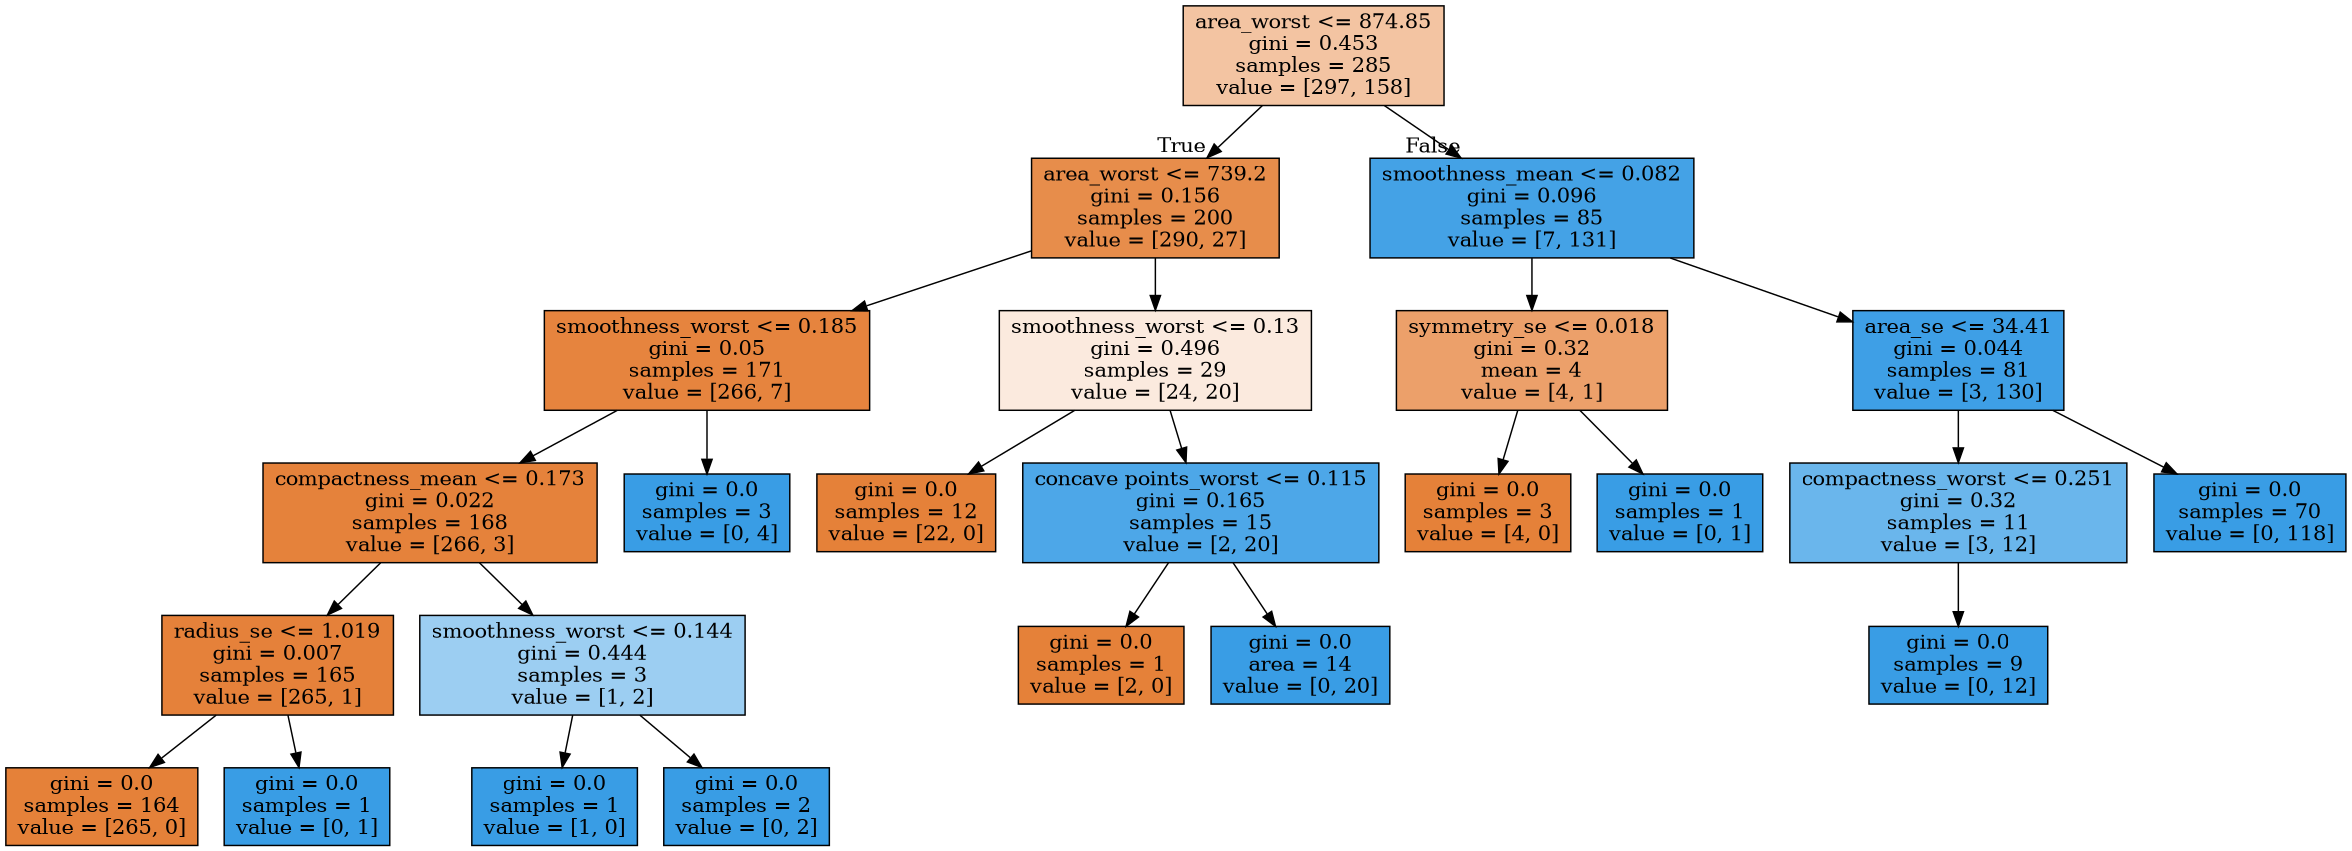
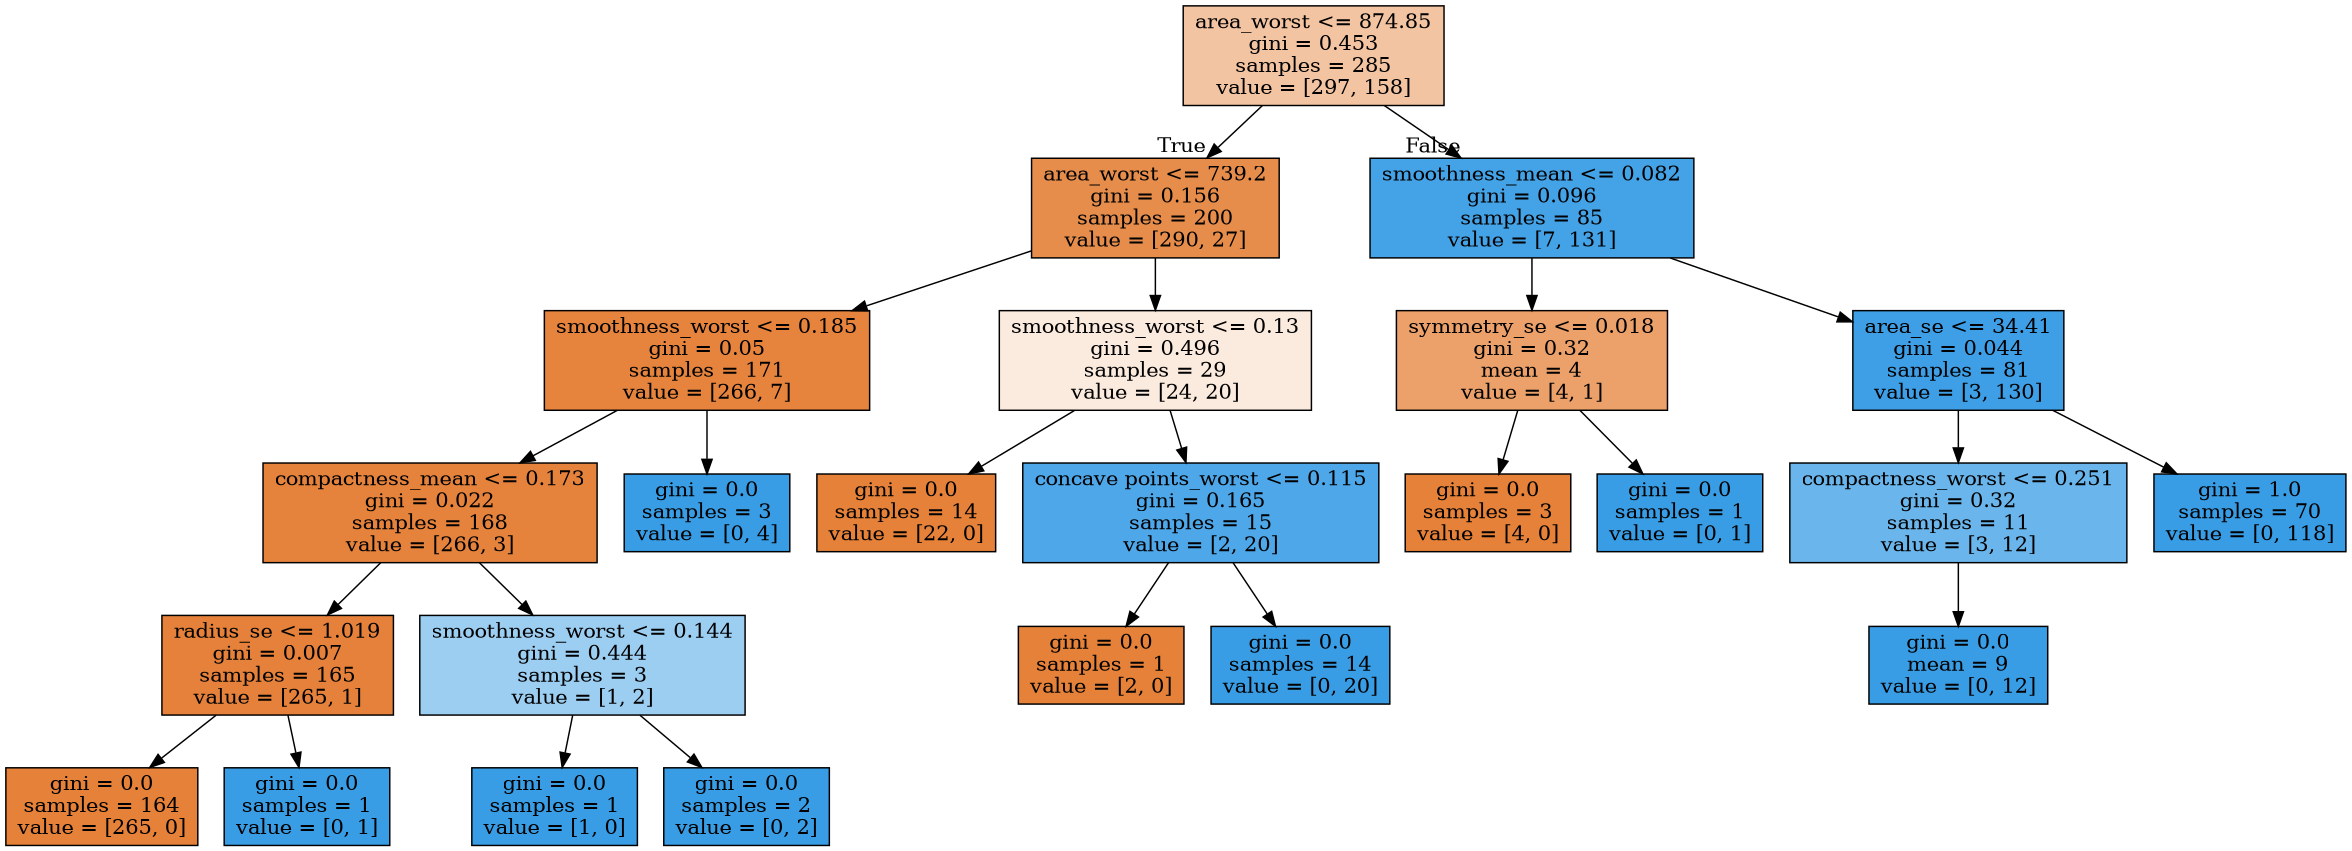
  digraph {
    node [color=black fillcolor="#399de5" shape=box style=filled]
    n1 [fillcolor="#f3c4a2" label="area_worst <= 874.85\ngini = 0.453\nsamples = 285\nvalue = [297, 158]"]
    n2 [fillcolor="#e78d4b" label="area_worst <= 739.2\ngini = 0.156\nsamples = 200\nvalue = [290, 27]"]
    n3 [fillcolor="#44a2e6" label="smoothness_mean <= 0.082\ngini = 0.096\nsamples = 85\nvalue = [7, 131]"]
    n4 [fillcolor="#e6843e" label="smoothness_worst <= 0.185\ngini = 0.05\nsamples = 171\nvalue = [266, 7]"]
    n5 [fillcolor="#fbeade" label="smoothness_worst <= 0.13\ngini = 0.496\nsamples = 29\nvalue = [24, 20]"]
    n6 [fillcolor="#eca06a" label="symmetry_se <= 0.018\ngini = 0.32\nmean = 4\nvalue = [4, 1]"]
    n7 [fillcolor="#3e9fe6" label="area_se <= 34.41\ngini = 0.044\nsamples = 81\nvalue = [3, 130]"]
    n8 [fillcolor="#e5823b" label="compactness_mean <= 0.173\ngini = 0.022\nsamples = 168\nvalue = [266, 3]"]
    n9 [label="gini = 0.0\nsamples = 3\nvalue = [0, 4]"]
-   n10 [fillcolor="#e58139" label="gini = 0.0\nsamples = 12\nvalue = [22, 0]"]
+   n10 [fillcolor="#e58139" label="gini = 0.0\nsamples = 14\nvalue = [22, 0]"]
    n11 [fillcolor="#4da7e8" label="concave points_worst <= 0.115\ngini = 0.165\nsamples = 15\nvalue = [2, 20]"]
    n12 [fillcolor="#e5813a" label="radius_se <= 1.019\ngini = 0.007\nsamples = 165\nvalue = [265, 1]"]
    n13 [fillcolor="#9ccef2" label="smoothness_worst <= 0.144\ngini = 0.444\nsamples = 3\nvalue = [1, 2]"]
    n14 [fillcolor="#e58139" label="gini = 0.0\nsamples = 164\nvalue = [265, 0]"]
    n15 [label="gini = 0.0\nsamples = 1\nvalue = [0, 1]"]
    n16 [label="gini = 0.0\nsamples = 1\nvalue = [1, 0]"]
    n17 [label="gini = 0.0\nsamples = 2\nvalue = [0, 2]"]
    n18 [fillcolor="#e58139" label="gini = 0.0\nsamples = 1\nvalue = [2, 0]"]
-   n19 [label="gini = 0.0\narea = 14\nvalue = [0, 20]"]
+   n19 [label="gini = 0.0\nsamples = 14\nvalue = [0, 20]"]
    n20 [fillcolor="#e58139" label="gini = 0.0\nsamples = 3\nvalue = [4, 0]"]
    n21 [label="gini = 0.0\nsamples = 1\nvalue = [0, 1]"]
    n22 [fillcolor="#6ab6ec" label="compactness_worst <= 0.251\ngini = 0.32\nsamples = 11\nvalue = [3, 12]"]
-   n23 [label="gini = 0.0\nsamples = 70\nvalue = [0, 118]"]
-   n24 [label="gini = 0.0\nsamples = 9\nvalue = [0, 12]"]
+   n23 [label="gini = 1.0\nsamples = 70\nvalue = [0, 118]"]
+   n24 [label="gini = 0.0\nmean = 9\nvalue = [0, 12]"]
    n1 -> n2 [headlabel=True labelangle=45 labeldistance=2.5]
    n1 -> n3 [headlabel=False labelangle=-45 labeldistance=2.5]
    n2 -> n4
    n2 -> n5
    n3 -> n6
    n3 -> n7
    n4 -> n8
    n4 -> n9
    n5 -> n10
    n5 -> n11
    n6 -> n20
    n6 -> n21
    n7 -> n22
    n7 -> n23
    n8 -> n12
    n8 -> n13
    n11 -> n18
    n11 -> n19
    n12 -> n14
    n12 -> n15
    n13 -> n16
    n13 -> n17
    n22 -> n24
  }
